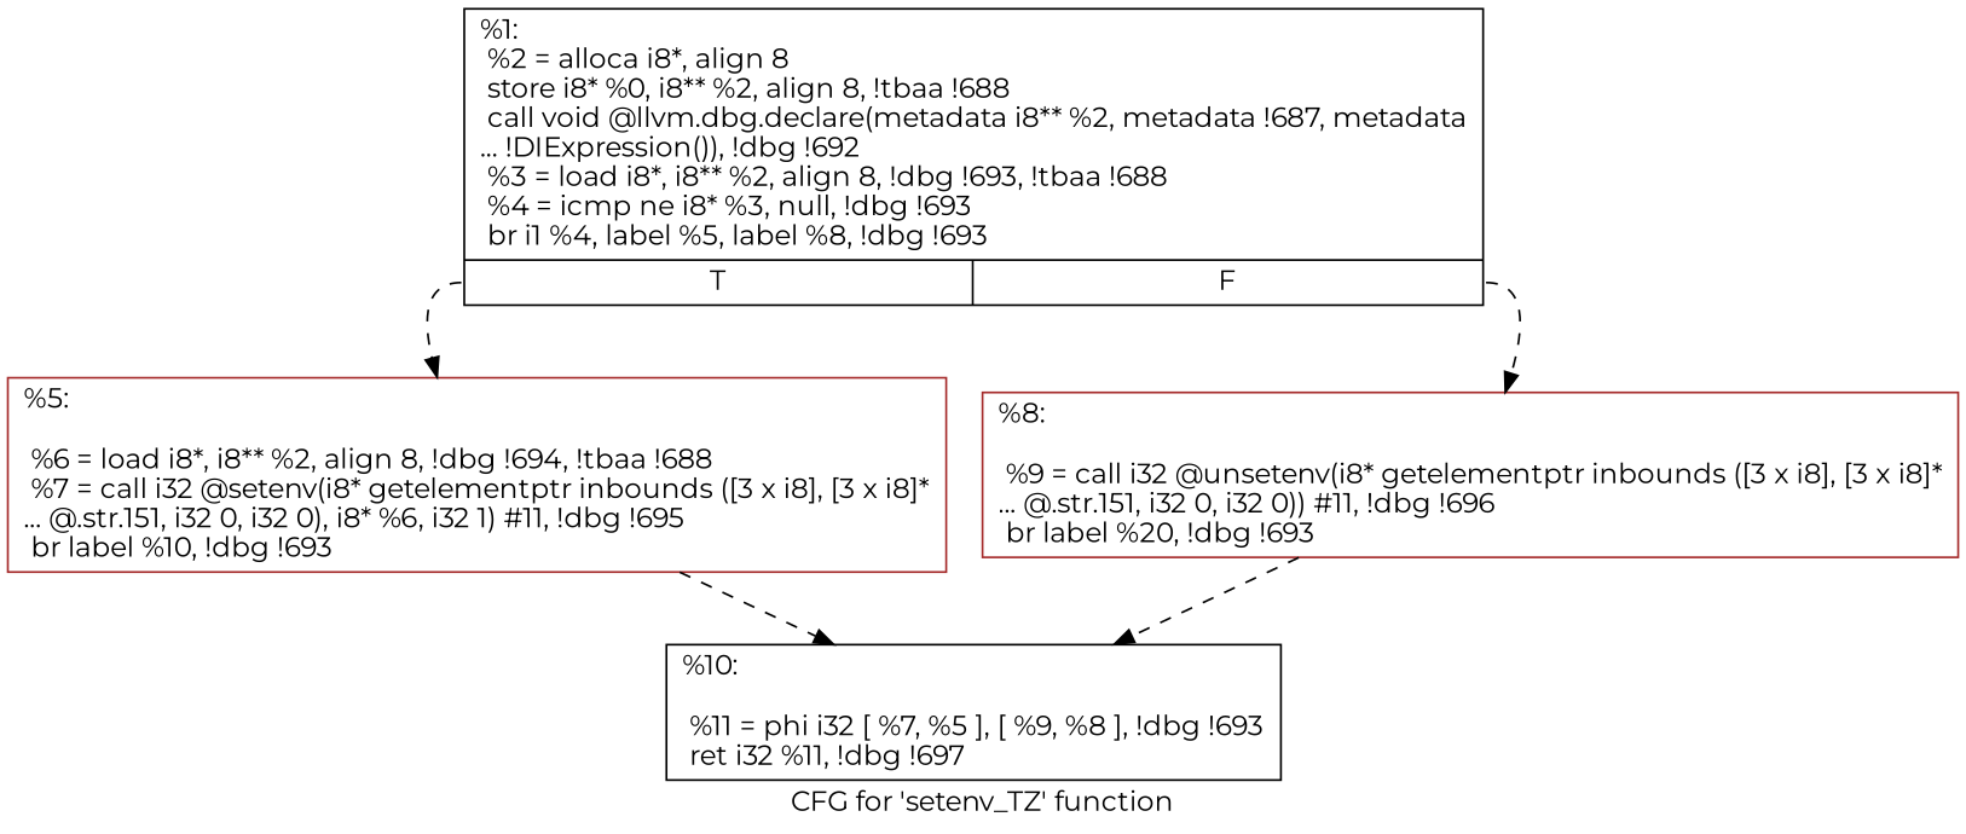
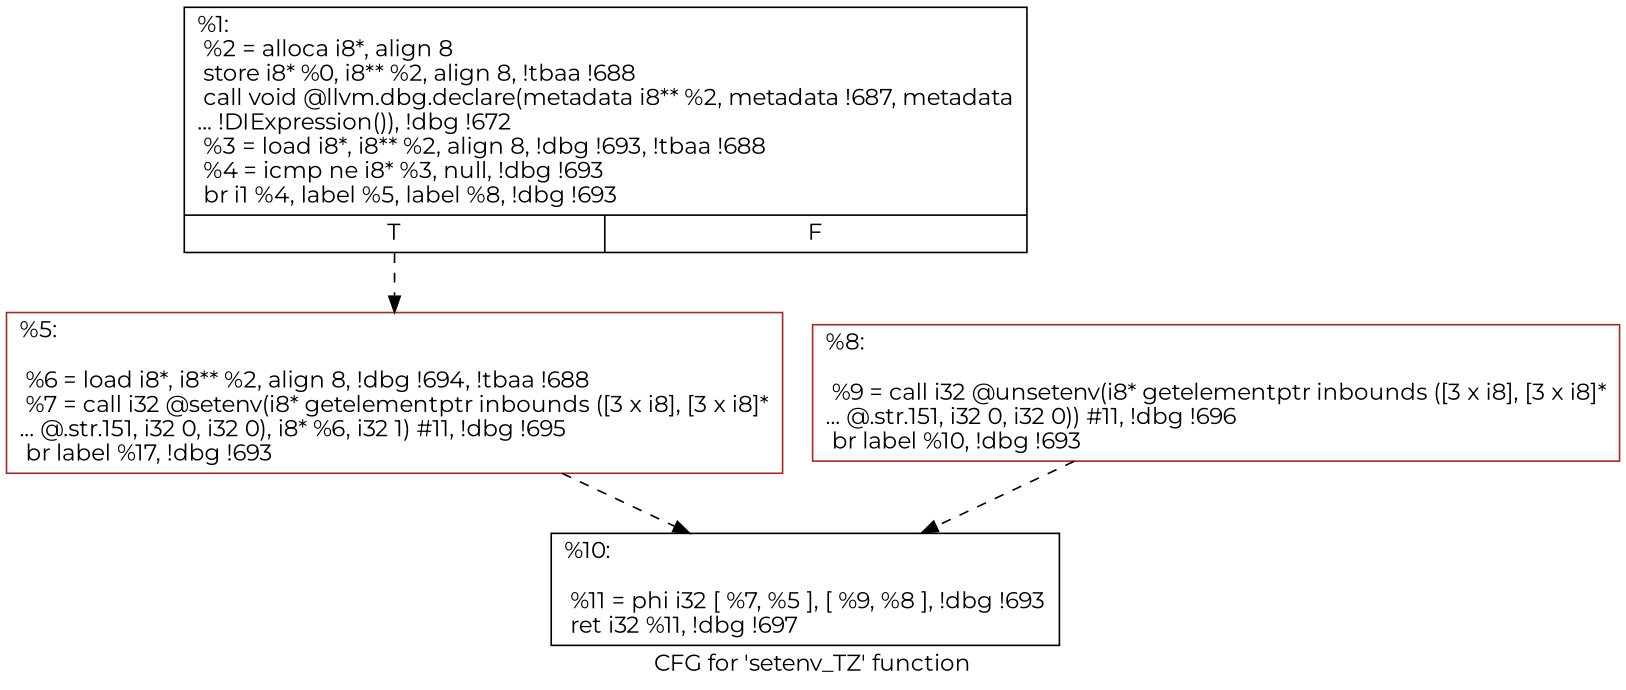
  digraph {
    fontname=Montserrat
    label="CFG for 'setenv_TZ' function"
    node [color=black fontname=Montserrat shape=record]
    edge [fontname=Montserrat style=dashed]
-   n1 [label="{%1:\l  %2 = alloca i8*, align 8\l  store i8* %0, i8** %2, align 8, !tbaa !688\l  call void @llvm.dbg.declare(metadata i8** %2, metadata !687, metadata\l... !DIExpression()), !dbg !692\l  %3 = load i8*, i8** %2, align 8, !dbg !693, !tbaa !688\l  %4 = icmp ne i8* %3, null, !dbg !693\l  br i1 %4, label %5, label %8, !dbg !693\l|{<s0>T|<s1>F}}"]
-   n2 [color=brown label="{%5:\l\l  %6 = load i8*, i8** %2, align 8, !dbg !694, !tbaa !688\l  %7 = call i32 @setenv(i8* getelementptr inbounds ([3 x i8], [3 x i8]*\l... @.str.151, i32 0, i32 0), i8* %6, i32 1) #11, !dbg !695\l  br label %10, !dbg !693\l}"]
-   n3 [color=brown label="{%8:\l\l  %9 = call i32 @unsetenv(i8* getelementptr inbounds ([3 x i8], [3 x i8]*\l... @.str.151, i32 0, i32 0)) #11, !dbg !696\l  br label %20, !dbg !693\l}"]
+   n1 [label="{%1:\l  %2 = alloca i8*, align 8\l  store i8* %0, i8** %2, align 8, !tbaa !688\l  call void @llvm.dbg.declare(metadata i8** %2, metadata !687, metadata\l... !DIExpression()), !dbg !672\l  %3 = load i8*, i8** %2, align 8, !dbg !693, !tbaa !688\l  %4 = icmp ne i8* %3, null, !dbg !693\l  br i1 %4, label %5, label %8, !dbg !693\l|{<s0>T|<s1>F}}"]
+   n2 [color=brown label="{%5:\l\l  %6 = load i8*, i8** %2, align 8, !dbg !694, !tbaa !688\l  %7 = call i32 @setenv(i8* getelementptr inbounds ([3 x i8], [3 x i8]*\l... @.str.151, i32 0, i32 0), i8* %6, i32 1) #11, !dbg !695\l  br label %17, !dbg !693\l}"]
+   n3 [color=brown label="{%8:\l\l  %9 = call i32 @unsetenv(i8* getelementptr inbounds ([3 x i8], [3 x i8]*\l... @.str.151, i32 0, i32 0)) #11, !dbg !696\l  br label %10, !dbg !693\l}"]
    n4 [label="{%10:\l\l  %11 = phi i32 [ %7, %5 ], [ %9, %8 ], !dbg !693\l  ret i32 %11, !dbg !697\l}"]
    n1 -> n2 [tailport=s0]
-   n1 -> n3 [tailport=s1]
    n2 -> n4
    n3 -> n4
  }
